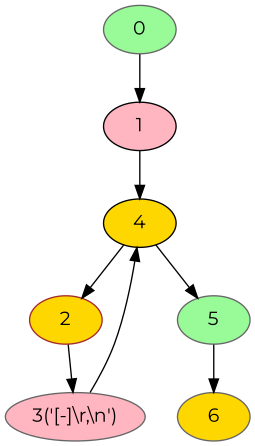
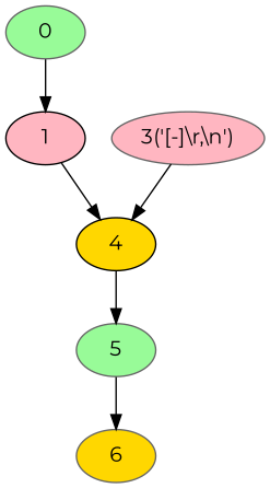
  digraph {
    fontname=Montserrat
    node [color=gray40 fillcolor=gold fontname=Montserrat style=filled]
    edge [fontname=Montserrat]
    0 [fillcolor=palegreen]
    1 [color=black fillcolor=lightpink]
    4 [color=black]
-   2 [color=brown]
    n5 [fillcolor=lightpink label="3('[-]\\r,\\n')"]
    5 [fillcolor=palegreen]
    6
    0 -> 1
    1 -> 4
-   4 -> 2
    4 -> 5
-   2 -> n5
    n5 -> 4
    5 -> 6
  }
